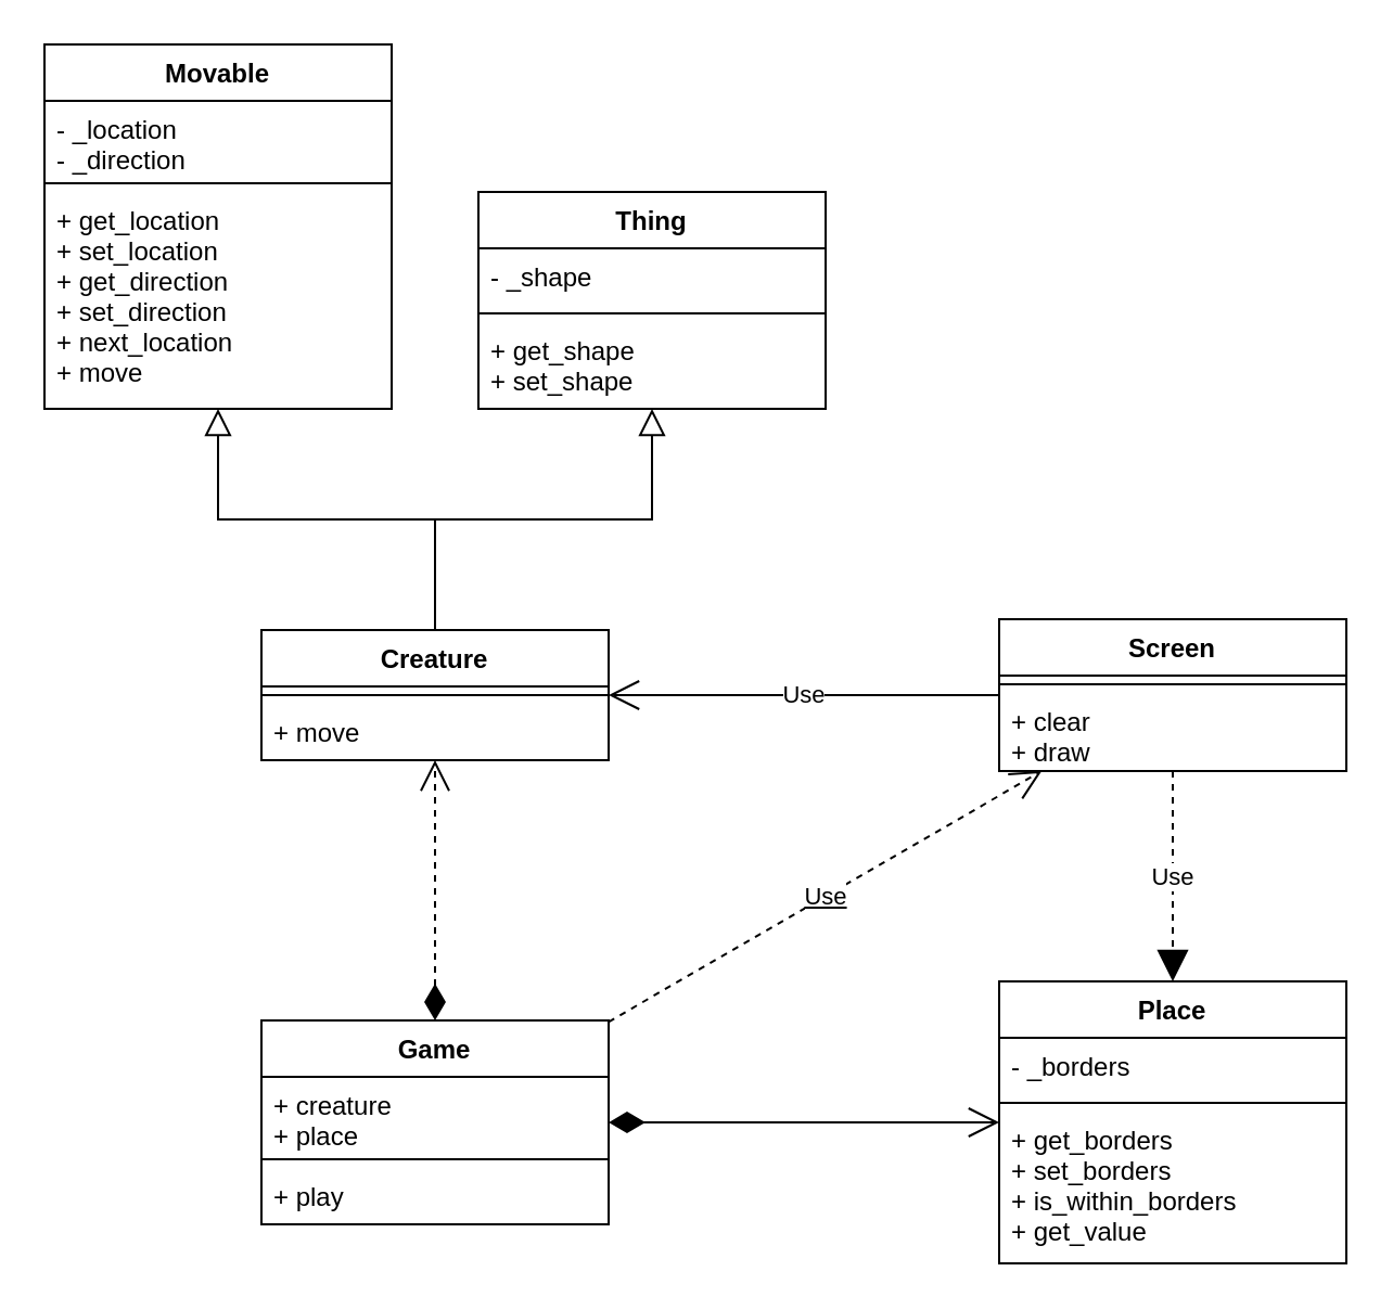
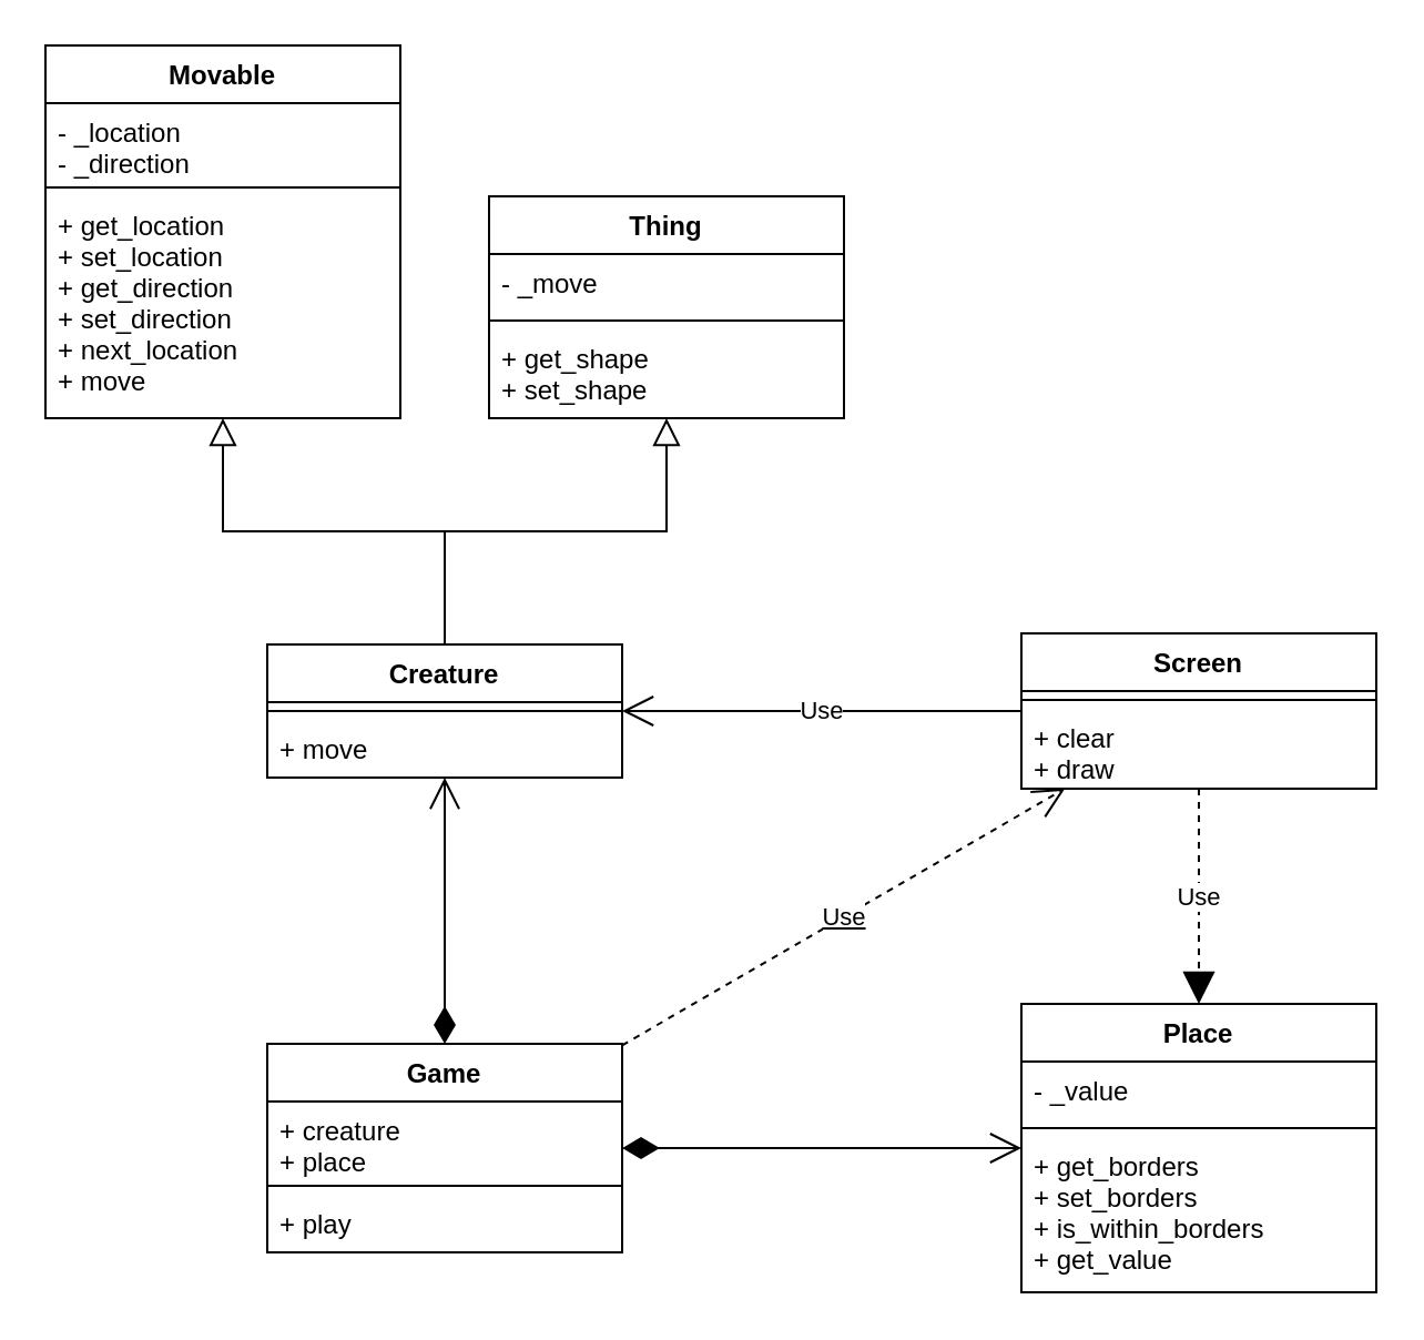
  <mxCell id="0" />
  <mxCell id="1" parent="0" />
  <mxCell id="2" value="Movable" style="swimlane;fontStyle=1;align=center;verticalAlign=top;childLayout=stackLayout;horizontal=1;startSize=26;horizontalStack=0;resizeParent=1;resizeParentMax=0;resizeLast=0;collapsible=1;marginBottom=0;" vertex="1" parent="1"><mxGeometry x="20" y="20" width="160" height="168" as="geometry" /></mxCell>
  <mxCell id="3" value="- _location&#10;- _direction" style="text;strokeColor=none;fillColor=none;align=left;verticalAlign=top;spacingLeft=4;spacingRight=4;overflow=hidden;rotatable=0;points=[[0,0.5],[1,0.5]];portConstraint=eastwest;" vertex="1" parent="2"><mxGeometry y="26" width="160" height="34" as="geometry" /></mxCell>
  <mxCell id="4" value="" style="line;strokeWidth=1;fillColor=none;align=left;verticalAlign=middle;spacingTop=-1;spacingLeft=3;spacingRight=3;rotatable=0;labelPosition=right;points=[];portConstraint=eastwest;" vertex="1" parent="2"><mxGeometry y="60" width="160" height="8" as="geometry" /></mxCell>
  <mxCell id="5" value="+ get_location&#10;+ set_location&#10;+ get_direction&#10;+ set_direction&#10;+ next_location&#10;+ move" style="text;strokeColor=none;fillColor=none;align=left;verticalAlign=top;spacingLeft=4;spacingRight=4;overflow=hidden;rotatable=0;points=[[0,0.5],[1,0.5]];portConstraint=eastwest;" vertex="1" parent="2"><mxGeometry y="68" width="160" height="100" as="geometry" /></mxCell>
  <mxCell id="6" value="Thing" style="swimlane;fontStyle=1;align=center;verticalAlign=top;childLayout=stackLayout;horizontal=1;startSize=26;horizontalStack=0;resizeParent=1;resizeParentMax=0;resizeLast=0;collapsible=1;marginBottom=0;" vertex="1" parent="1"><mxGeometry x="220" y="88" width="160" height="100" as="geometry" /></mxCell>
- <mxCell id="7" value="- _shape" style="text;strokeColor=none;fillColor=none;align=left;verticalAlign=top;spacingLeft=4;spacingRight=4;overflow=hidden;rotatable=0;points=[[0,0.5],[1,0.5]];portConstraint=eastwest;" vertex="1" parent="6"><mxGeometry y="26" width="160" height="26" as="geometry" /></mxCell>
+ <mxCell id="7" value="- _move" style="text;strokeColor=none;fillColor=none;align=left;verticalAlign=top;spacingLeft=4;spacingRight=4;overflow=hidden;rotatable=0;points=[[0,0.5],[1,0.5]];portConstraint=eastwest;" vertex="1" parent="6"><mxGeometry y="26" width="160" height="26" as="geometry" /></mxCell>
  <mxCell id="8" value="" style="line;strokeWidth=1;fillColor=none;align=left;verticalAlign=middle;spacingTop=-1;spacingLeft=3;spacingRight=3;rotatable=0;labelPosition=right;points=[];portConstraint=eastwest;" vertex="1" parent="6"><mxGeometry y="52" width="160" height="8" as="geometry" /></mxCell>
  <mxCell id="9" value="+ get_shape&#10;+ set_shape" style="text;strokeColor=none;fillColor=none;align=left;verticalAlign=top;spacingLeft=4;spacingRight=4;overflow=hidden;rotatable=0;points=[[0,0.5],[1,0.5]];portConstraint=eastwest;" vertex="1" parent="6"><mxGeometry y="60" width="160" height="40" as="geometry" /></mxCell>
  <mxCell id="10" value="Place" style="swimlane;fontStyle=1;align=center;verticalAlign=top;childLayout=stackLayout;horizontal=1;startSize=26;horizontalStack=0;resizeParent=1;resizeParentMax=0;resizeLast=0;collapsible=1;marginBottom=0;" vertex="1" parent="1"><mxGeometry x="460" y="452" width="160" height="130" as="geometry" /></mxCell>
- <mxCell id="11" value="- _borders" style="text;strokeColor=none;fillColor=none;align=left;verticalAlign=top;spacingLeft=4;spacingRight=4;overflow=hidden;rotatable=0;points=[[0,0.5],[1,0.5]];portConstraint=eastwest;" vertex="1" parent="10"><mxGeometry y="26" width="160" height="26" as="geometry" /></mxCell>
+ <mxCell id="11" value="- _value" style="text;strokeColor=none;fillColor=none;align=left;verticalAlign=top;spacingLeft=4;spacingRight=4;overflow=hidden;rotatable=0;points=[[0,0.5],[1,0.5]];portConstraint=eastwest;" vertex="1" parent="10"><mxGeometry y="26" width="160" height="26" as="geometry" /></mxCell>
  <mxCell id="12" value="" style="line;strokeWidth=1;fillColor=none;align=left;verticalAlign=middle;spacingTop=-1;spacingLeft=3;spacingRight=3;rotatable=0;labelPosition=right;points=[];portConstraint=eastwest;" vertex="1" parent="10"><mxGeometry y="52" width="160" height="8" as="geometry" /></mxCell>
  <mxCell id="13" value="+ get_borders&#10;+ set_borders&#10;+ is_within_borders&#10;+ get_value" style="text;strokeColor=none;fillColor=none;align=left;verticalAlign=top;spacingLeft=4;spacingRight=4;overflow=hidden;rotatable=0;points=[[0,0.5],[1,0.5]];portConstraint=eastwest;" vertex="1" parent="10"><mxGeometry y="60" width="160" height="70" as="geometry" /></mxCell>
  <mxCell id="14" value="Creature" style="swimlane;fontStyle=1;align=center;verticalAlign=top;childLayout=stackLayout;horizontal=1;startSize=26;horizontalStack=0;resizeParent=1;resizeParentMax=0;resizeLast=0;collapsible=1;marginBottom=0;" vertex="1" parent="1"><mxGeometry x="120" y="290" width="160" height="60" as="geometry" /></mxCell>
  <mxCell id="15" value="" style="line;strokeWidth=1;fillColor=none;align=left;verticalAlign=middle;spacingTop=-1;spacingLeft=3;spacingRight=3;rotatable=0;labelPosition=right;points=[];portConstraint=eastwest;" vertex="1" parent="14"><mxGeometry y="26" width="160" height="8" as="geometry" /></mxCell>
  <mxCell id="16" value="+ move" style="text;strokeColor=none;fillColor=none;align=left;verticalAlign=top;spacingLeft=4;spacingRight=4;overflow=hidden;rotatable=0;points=[[0,0.5],[1,0.5]];portConstraint=eastwest;" vertex="1" parent="14"><mxGeometry y="34" width="160" height="26" as="geometry" /></mxCell>
  <mxCell id="17" value="" style="endArrow=block;endSize=10;endFill=0;shadow=0;strokeWidth=1;rounded=0;edgeStyle=elbowEdgeStyle;elbow=vertical;" edge="1" parent="1" source="14" target="2"><mxGeometry width="160" relative="1" as="geometry"><mxPoint x="140" y="260" as="sourcePoint" /><mxPoint x="240" y="158" as="targetPoint" /></mxGeometry></mxCell>
  <mxCell id="18" value="" style="endArrow=block;endSize=10;endFill=0;shadow=0;strokeWidth=1;rounded=0;edgeStyle=elbowEdgeStyle;elbow=vertical;" edge="1" parent="1" source="14" target="6"><mxGeometry width="160" relative="1" as="geometry"><mxPoint x="150" y="270" as="sourcePoint" /><mxPoint x="250" y="168" as="targetPoint" /></mxGeometry></mxCell>
  <mxCell id="19" value="Screen" style="swimlane;fontStyle=1;align=center;verticalAlign=top;childLayout=stackLayout;horizontal=1;startSize=26;horizontalStack=0;resizeParent=1;resizeParentMax=0;resizeLast=0;collapsible=1;marginBottom=0;" vertex="1" parent="1"><mxGeometry x="460" y="285" width="160" height="70" as="geometry" /></mxCell>
  <mxCell id="20" value="" style="line;strokeWidth=1;fillColor=none;align=left;verticalAlign=middle;spacingTop=-1;spacingLeft=3;spacingRight=3;rotatable=0;labelPosition=right;points=[];portConstraint=eastwest;" vertex="1" parent="19"><mxGeometry y="26" width="160" height="8" as="geometry" /></mxCell>
  <mxCell id="21" value="+ clear&#10;+ draw" style="text;strokeColor=none;fillColor=none;align=left;verticalAlign=top;spacingLeft=4;spacingRight=4;overflow=hidden;rotatable=0;points=[[0,0.5],[1,0.5]];portConstraint=eastwest;" vertex="1" parent="19"><mxGeometry y="34" width="160" height="36" as="geometry" /></mxCell>
  <mxCell id="22" value="Use" style="endArrow=open;endSize=12;dashed=0;html=1;" edge="1" parent="1" source="19" target="14"><mxGeometry width="160" relative="1" as="geometry"><mxPoint x="350" y="350" as="sourcePoint" /><mxPoint x="510" y="350" as="targetPoint" /></mxGeometry></mxCell>
  <mxCell id="23" value="Use" style="endArrow=block;endSize=12;dashed=1;html=1;" edge="1" parent="1" source="19" target="10"><mxGeometry width="160" relative="1" as="geometry"><mxPoint x="510" y="190" as="sourcePoint" /><mxPoint x="670" y="190" as="targetPoint" /></mxGeometry></mxCell>
  <mxCell id="24" value="Game" style="swimlane;fontStyle=1;align=center;verticalAlign=top;childLayout=stackLayout;horizontal=1;startSize=26;horizontalStack=0;resizeParent=1;resizeParentMax=0;resizeLast=0;collapsible=1;marginBottom=0;" vertex="1" parent="1"><mxGeometry x="120" y="470" width="160" height="94" as="geometry" /></mxCell>
  <mxCell id="25" value="+ creature&#10;+ place" style="text;strokeColor=none;fillColor=none;align=left;verticalAlign=top;spacingLeft=4;spacingRight=4;overflow=hidden;rotatable=0;points=[[0,0.5],[1,0.5]];portConstraint=eastwest;" vertex="1" parent="24"><mxGeometry y="26" width="160" height="34" as="geometry" /></mxCell>
  <mxCell id="26" value="" style="line;strokeWidth=1;fillColor=none;align=left;verticalAlign=middle;spacingTop=-1;spacingLeft=3;spacingRight=3;rotatable=0;labelPosition=right;points=[];portConstraint=eastwest;" vertex="1" parent="24"><mxGeometry y="60" width="160" height="8" as="geometry" /></mxCell>
  <mxCell id="27" value="+ play" style="text;strokeColor=none;fillColor=none;align=left;verticalAlign=top;spacingLeft=4;spacingRight=4;overflow=hidden;rotatable=0;points=[[0,0.5],[1,0.5]];portConstraint=eastwest;" vertex="1" parent="24"><mxGeometry y="68" width="160" height="26" as="geometry" /></mxCell>
  <mxCell id="28" value="" style="endArrow=open;html=1;endSize=12;startArrow=diamondThin;startSize=14;startFill=1;edgeStyle=orthogonalEdgeStyle;align=left;verticalAlign=bottom;" edge="1" parent="1" source="24" target="10"><mxGeometry x="-1" y="3" relative="1" as="geometry"><mxPoint x="300" y="400" as="sourcePoint" /><mxPoint x="460" y="400" as="targetPoint" /></mxGeometry></mxCell>
- <mxCell id="29" value="" style="endArrow=open;html=1;endSize=12;startArrow=diamondThin;startSize=14;startFill=1;edgeStyle=orthogonalEdgeStyle;align=left;verticalAlign=bottom;dashed=1;" edge="1" parent="1" source="24" target="14"><mxGeometry x="-0.833" y="-10" relative="1" as="geometry"><mxPoint x="110" y="420" as="sourcePoint" /><mxPoint x="270" y="420" as="targetPoint" /><mxPoint as="offset" /></mxGeometry></mxCell>
+ <mxCell id="29" value="" style="endArrow=open;html=1;endSize=12;startArrow=diamondThin;startSize=14;startFill=1;edgeStyle=orthogonalEdgeStyle;align=left;verticalAlign=bottom;" edge="1" parent="1" source="24" target="14"><mxGeometry x="-0.833" y="-10" relative="1" as="geometry"><mxPoint x="110" y="420" as="sourcePoint" /><mxPoint x="270" y="420" as="targetPoint" /><mxPoint as="offset" /></mxGeometry></mxCell>
  <mxCell id="30" value="&lt;u&gt;Use&lt;/u&gt;" style="endArrow=open;endSize=12;dashed=1;html=1;" edge="1" parent="1" source="24" target="19"><mxGeometry width="160" relative="1" as="geometry"><mxPoint x="300" y="390" as="sourcePoint" /><mxPoint x="460" y="390" as="targetPoint" /></mxGeometry></mxCell>
